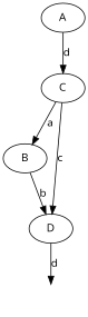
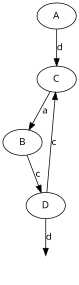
  digraph {
    fontname="Open Sans"
    node [fontname="Open Sans"]
    edge [color=black dir=forward fontcolor=black fontname="Open Sans" penwidth=1.0]
    A
    C
    B
    D
    _D [style=invis]
    A -> C [label=d]
    C -> B [label=a]
-   C -> D [label=c]
-   B -> D [label=b]
+   D -> C [label=c]
+   B -> D [label=c]
    D -> _D [label=d]
  }
